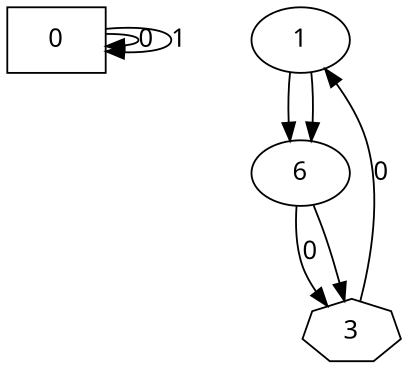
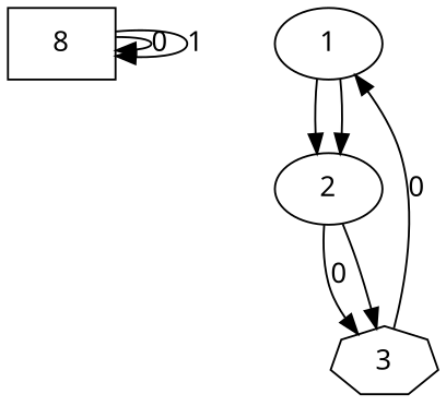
  digraph {
    fontname="Noto Sans"
    node [fontname="Noto Sans"]
    edge [fontname="Noto Sans"]
-   0 [shape=box]
+   0 [shape=box label=8]
    1
-   2 [label=6]
+   2
    3 [shape=septagon]
    0 -> 0 [label="0 "]
    0 -> 0 [label="1 "]
    1 -> 2
    1 -> 2
    2 -> 3 [label="0 "]
    2 -> 3
    3 -> 1 [label="0 "]
  }
